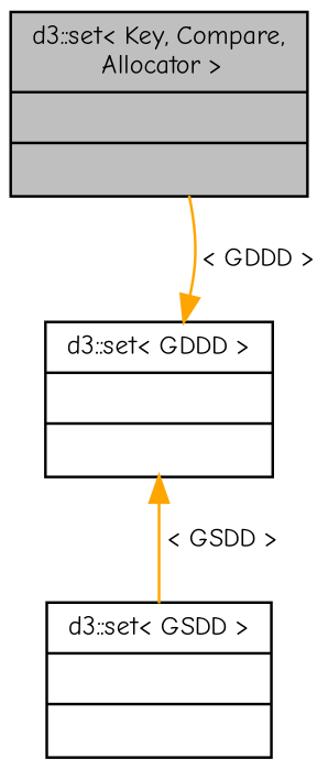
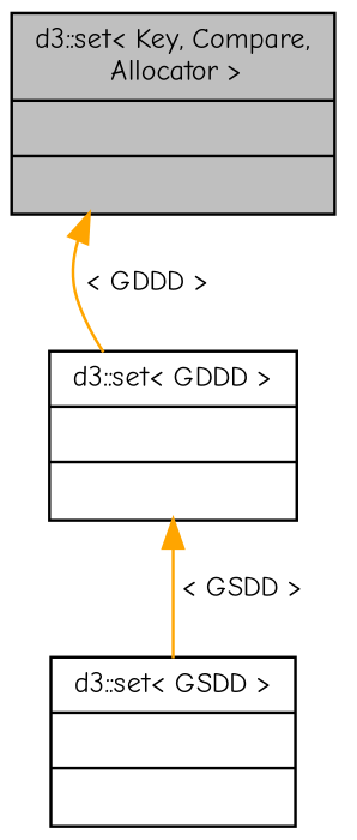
  digraph {
    fontname="Comic Neue"
    node [color=black fillcolor=white fontname="Comic Neue" fontsize=10 shape=record style=filled]
    edge [color=orange dir=back fontname="Comic Neue" fontsize=10 labelfontname=FreeSans labelfontsize=10 style=solid]
    n1 [fillcolor=grey75 fontcolor=black height=0.2 label="{d3::set\< Key, Compare,\l Allocator \>\n||}" width=0.4]
    n2 [height=0.2 label="{d3::set\< GDDD \>\n||}" width=0.4]
    n3 [height=0.2 label="{d3::set\< GSDD \>\n||}" width=0.4]
-   n2 -> n1 [label=" \< GDDD \>"]
+   n1 -> n2 [label=" \< GDDD \>"]
    n2 -> n3 [label=" \< GSDD \>"]
  }
